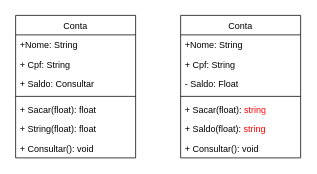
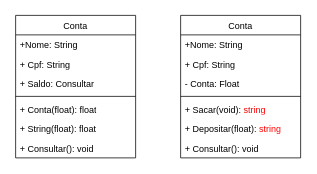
  <mxCell id="0" />
  <mxCell id="1" parent="0" />
  <mxCell id="2" value="&lt;span style=&quot;font-weight: 400;&quot;&gt;Conta&lt;/span&gt;" style="swimlane;fontStyle=1;align=center;verticalAlign=top;childLayout=stackLayout;horizontal=1;startSize=26;horizontalStack=0;resizeParent=1;resizeParentMax=0;resizeLast=0;collapsible=1;marginBottom=0;whiteSpace=wrap;html=1;" vertex="1" parent="1"><mxGeometry x="20" y="20" width="160" height="190" as="geometry" /></mxCell>
  <mxCell id="3" value="+Nome: String" style="text;strokeColor=none;fillColor=none;align=left;verticalAlign=top;spacingLeft=4;spacingRight=4;overflow=hidden;rotatable=0;points=[[0,0.5],[1,0.5]];portConstraint=eastwest;whiteSpace=wrap;html=1;" vertex="1" parent="2"><mxGeometry y="26" width="160" height="26" as="geometry" /></mxCell>
  <mxCell id="4" value="+ Cpf: String&amp;nbsp;" style="text;strokeColor=none;fillColor=none;align=left;verticalAlign=top;spacingLeft=4;spacingRight=4;overflow=hidden;rotatable=0;points=[[0,0.5],[1,0.5]];portConstraint=eastwest;whiteSpace=wrap;html=1;" vertex="1" parent="2"><mxGeometry y="52" width="160" height="26" as="geometry" /></mxCell>
  <mxCell id="5" value="+ Saldo: Consultar" style="text;strokeColor=none;fillColor=none;align=left;verticalAlign=top;spacingLeft=4;spacingRight=4;overflow=hidden;rotatable=0;points=[[0,0.5],[1,0.5]];portConstraint=eastwest;whiteSpace=wrap;html=1;" vertex="1" parent="2"><mxGeometry y="78" width="160" height="26" as="geometry" /></mxCell>
  <mxCell id="6" value="" style="line;strokeWidth=1;fillColor=none;align=left;verticalAlign=middle;spacingTop=-1;spacingLeft=3;spacingRight=3;rotatable=0;labelPosition=right;points=[];portConstraint=eastwest;strokeColor=inherit;" vertex="1" parent="2"><mxGeometry y="104" width="160" height="8" as="geometry" /></mxCell>
- <mxCell id="7" value="+ Sacar(float): float" style="text;strokeColor=none;fillColor=none;align=left;verticalAlign=top;spacingLeft=4;spacingRight=4;overflow=hidden;rotatable=0;points=[[0,0.5],[1,0.5]];portConstraint=eastwest;whiteSpace=wrap;html=1;" vertex="1" parent="2"><mxGeometry y="112" width="160" height="26" as="geometry" /></mxCell>
+ <mxCell id="7" value="+ Conta(float): float" style="text;strokeColor=none;fillColor=none;align=left;verticalAlign=top;spacingLeft=4;spacingRight=4;overflow=hidden;rotatable=0;points=[[0,0.5],[1,0.5]];portConstraint=eastwest;whiteSpace=wrap;html=1;" vertex="1" parent="2"><mxGeometry y="112" width="160" height="26" as="geometry" /></mxCell>
  <mxCell id="8" value="+ String(float): float" style="text;strokeColor=none;fillColor=none;align=left;verticalAlign=top;spacingLeft=4;spacingRight=4;overflow=hidden;rotatable=0;points=[[0,0.5],[1,0.5]];portConstraint=eastwest;whiteSpace=wrap;html=1;" vertex="1" parent="2"><mxGeometry y="138" width="160" height="26" as="geometry" /></mxCell>
  <mxCell id="9" value="+ Consultar(): void" style="text;strokeColor=none;fillColor=none;align=left;verticalAlign=top;spacingLeft=4;spacingRight=4;overflow=hidden;rotatable=0;points=[[0,0.5],[1,0.5]];portConstraint=eastwest;whiteSpace=wrap;html=1;" vertex="1" parent="2"><mxGeometry y="164" width="160" height="26" as="geometry" /></mxCell>
  <mxCell id="10" value="&lt;span style=&quot;font-weight: 400;&quot;&gt;Conta&lt;/span&gt;" style="swimlane;fontStyle=1;align=center;verticalAlign=top;childLayout=stackLayout;horizontal=1;startSize=26;horizontalStack=0;resizeParent=1;resizeParentMax=0;resizeLast=0;collapsible=1;marginBottom=0;whiteSpace=wrap;html=1;" vertex="1" parent="1"><mxGeometry x="240" y="20" width="160" height="190" as="geometry" /></mxCell>
  <mxCell id="11" value="+Nome: String" style="text;strokeColor=none;fillColor=none;align=left;verticalAlign=top;spacingLeft=4;spacingRight=4;overflow=hidden;rotatable=0;points=[[0,0.5],[1,0.5]];portConstraint=eastwest;whiteSpace=wrap;html=1;" vertex="1" parent="10"><mxGeometry y="26" width="160" height="26" as="geometry" /></mxCell>
  <mxCell id="12" value="+ Cpf: String&amp;nbsp;" style="text;strokeColor=none;fillColor=none;align=left;verticalAlign=top;spacingLeft=4;spacingRight=4;overflow=hidden;rotatable=0;points=[[0,0.5],[1,0.5]];portConstraint=eastwest;whiteSpace=wrap;html=1;" vertex="1" parent="10"><mxGeometry y="52" width="160" height="26" as="geometry" /></mxCell>
- <mxCell id="13" value="- Saldo: Float" style="text;strokeColor=none;fillColor=none;align=left;verticalAlign=top;spacingLeft=4;spacingRight=4;overflow=hidden;rotatable=0;points=[[0,0.5],[1,0.5]];portConstraint=eastwest;whiteSpace=wrap;html=1;" vertex="1" parent="10"><mxGeometry y="78" width="160" height="26" as="geometry" /></mxCell>
+ <mxCell id="13" value="- Conta: Float" style="text;strokeColor=none;fillColor=none;align=left;verticalAlign=top;spacingLeft=4;spacingRight=4;overflow=hidden;rotatable=0;points=[[0,0.5],[1,0.5]];portConstraint=eastwest;whiteSpace=wrap;html=1;" vertex="1" parent="10"><mxGeometry y="78" width="160" height="26" as="geometry" /></mxCell>
  <mxCell id="14" value="" style="line;strokeWidth=1;fillColor=none;align=left;verticalAlign=middle;spacingTop=-1;spacingLeft=3;spacingRight=3;rotatable=0;labelPosition=right;points=[];portConstraint=eastwest;strokeColor=inherit;" vertex="1" parent="10"><mxGeometry y="104" width="160" height="8" as="geometry" /></mxCell>
- <mxCell id="15" value="+ Sacar(float): &lt;font style=&quot;color: rgb(255, 0, 0);&quot;&gt;string&lt;/font&gt;" style="text;strokeColor=none;fillColor=none;align=left;verticalAlign=top;spacingLeft=4;spacingRight=4;overflow=hidden;rotatable=0;points=[[0,0.5],[1,0.5]];portConstraint=eastwest;whiteSpace=wrap;html=1;" vertex="1" parent="10"><mxGeometry y="112" width="160" height="26" as="geometry" /></mxCell>
- <mxCell id="16" value="+ Saldo(float): &lt;font style=&quot;color: rgb(255, 0, 0);&quot;&gt;string&lt;/font&gt;" style="text;strokeColor=none;fillColor=none;align=left;verticalAlign=top;spacingLeft=4;spacingRight=4;overflow=hidden;rotatable=0;points=[[0,0.5],[1,0.5]];portConstraint=eastwest;whiteSpace=wrap;html=1;" vertex="1" parent="10"><mxGeometry y="138" width="160" height="26" as="geometry" /></mxCell>
+ <mxCell id="15" value="+ Sacar(void): &lt;font style=&quot;color: rgb(255, 0, 0);&quot;&gt;string&lt;/font&gt;" style="text;strokeColor=none;fillColor=none;align=left;verticalAlign=top;spacingLeft=4;spacingRight=4;overflow=hidden;rotatable=0;points=[[0,0.5],[1,0.5]];portConstraint=eastwest;whiteSpace=wrap;html=1;" vertex="1" parent="10"><mxGeometry y="112" width="160" height="26" as="geometry" /></mxCell>
+ <mxCell id="16" value="+ Depositar(float): &lt;font style=&quot;color: rgb(255, 0, 0);&quot;&gt;string&lt;/font&gt;" style="text;strokeColor=none;fillColor=none;align=left;verticalAlign=top;spacingLeft=4;spacingRight=4;overflow=hidden;rotatable=0;points=[[0,0.5],[1,0.5]];portConstraint=eastwest;whiteSpace=wrap;html=1;" vertex="1" parent="10"><mxGeometry y="138" width="160" height="26" as="geometry" /></mxCell>
  <mxCell id="17" value="+ Consultar(): void" style="text;strokeColor=none;fillColor=none;align=left;verticalAlign=top;spacingLeft=4;spacingRight=4;overflow=hidden;rotatable=0;points=[[0,0.5],[1,0.5]];portConstraint=eastwest;whiteSpace=wrap;html=1;" vertex="1" parent="10"><mxGeometry y="164" width="160" height="26" as="geometry" /></mxCell>
